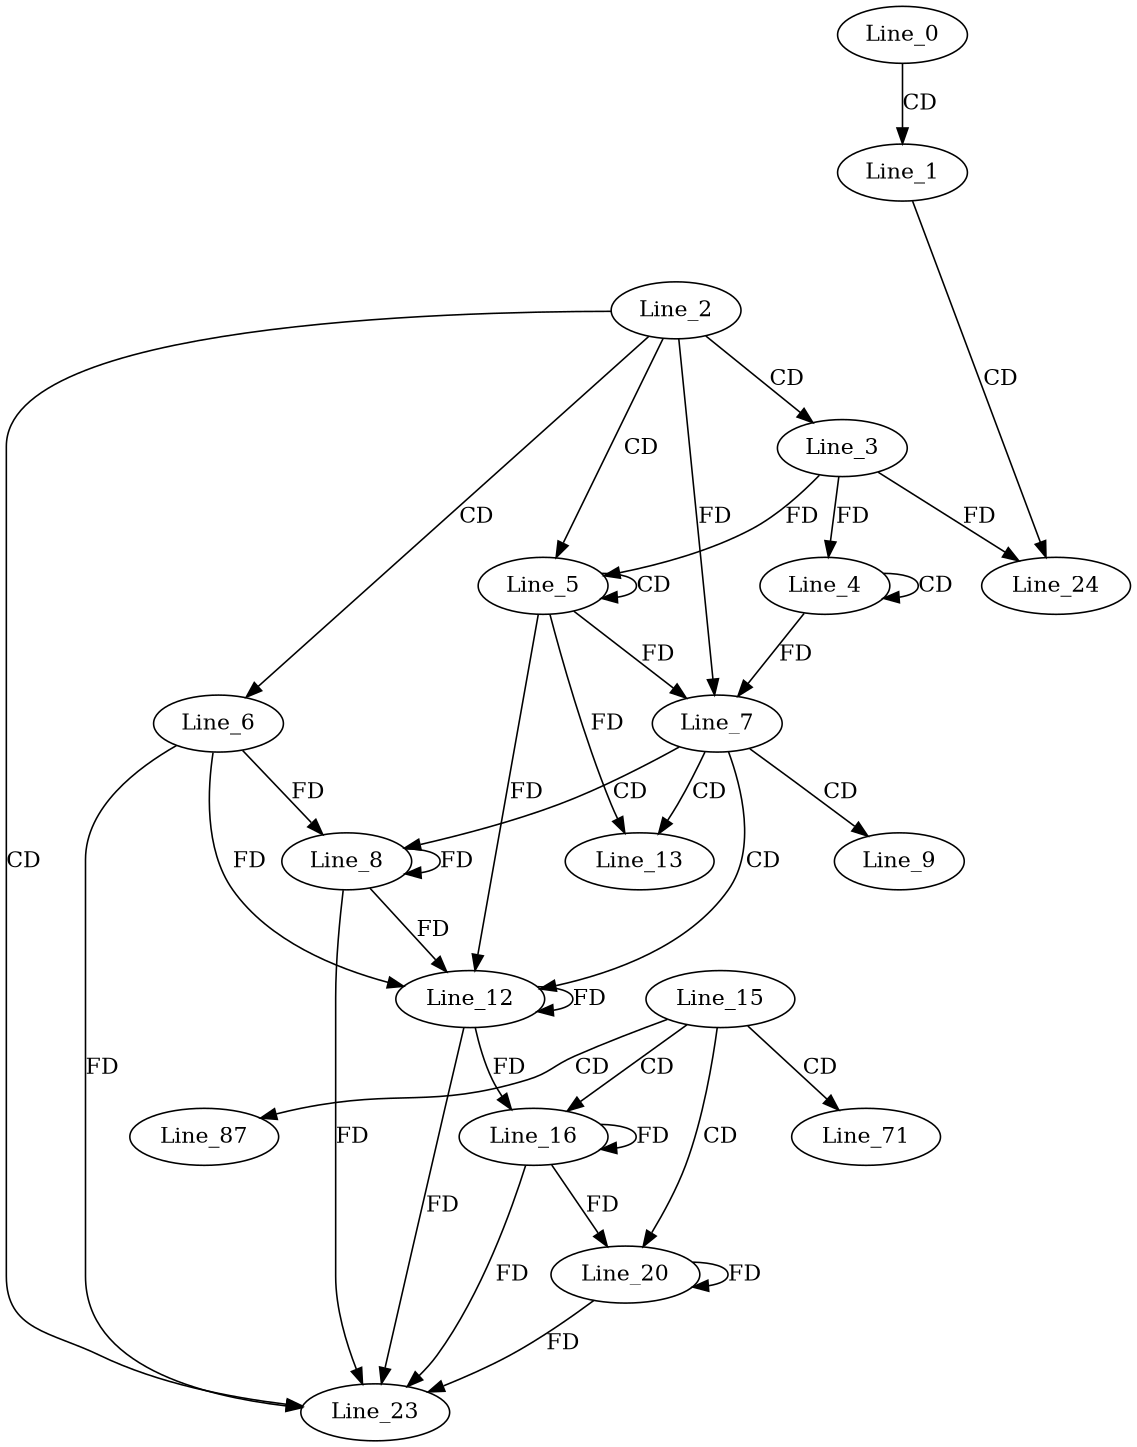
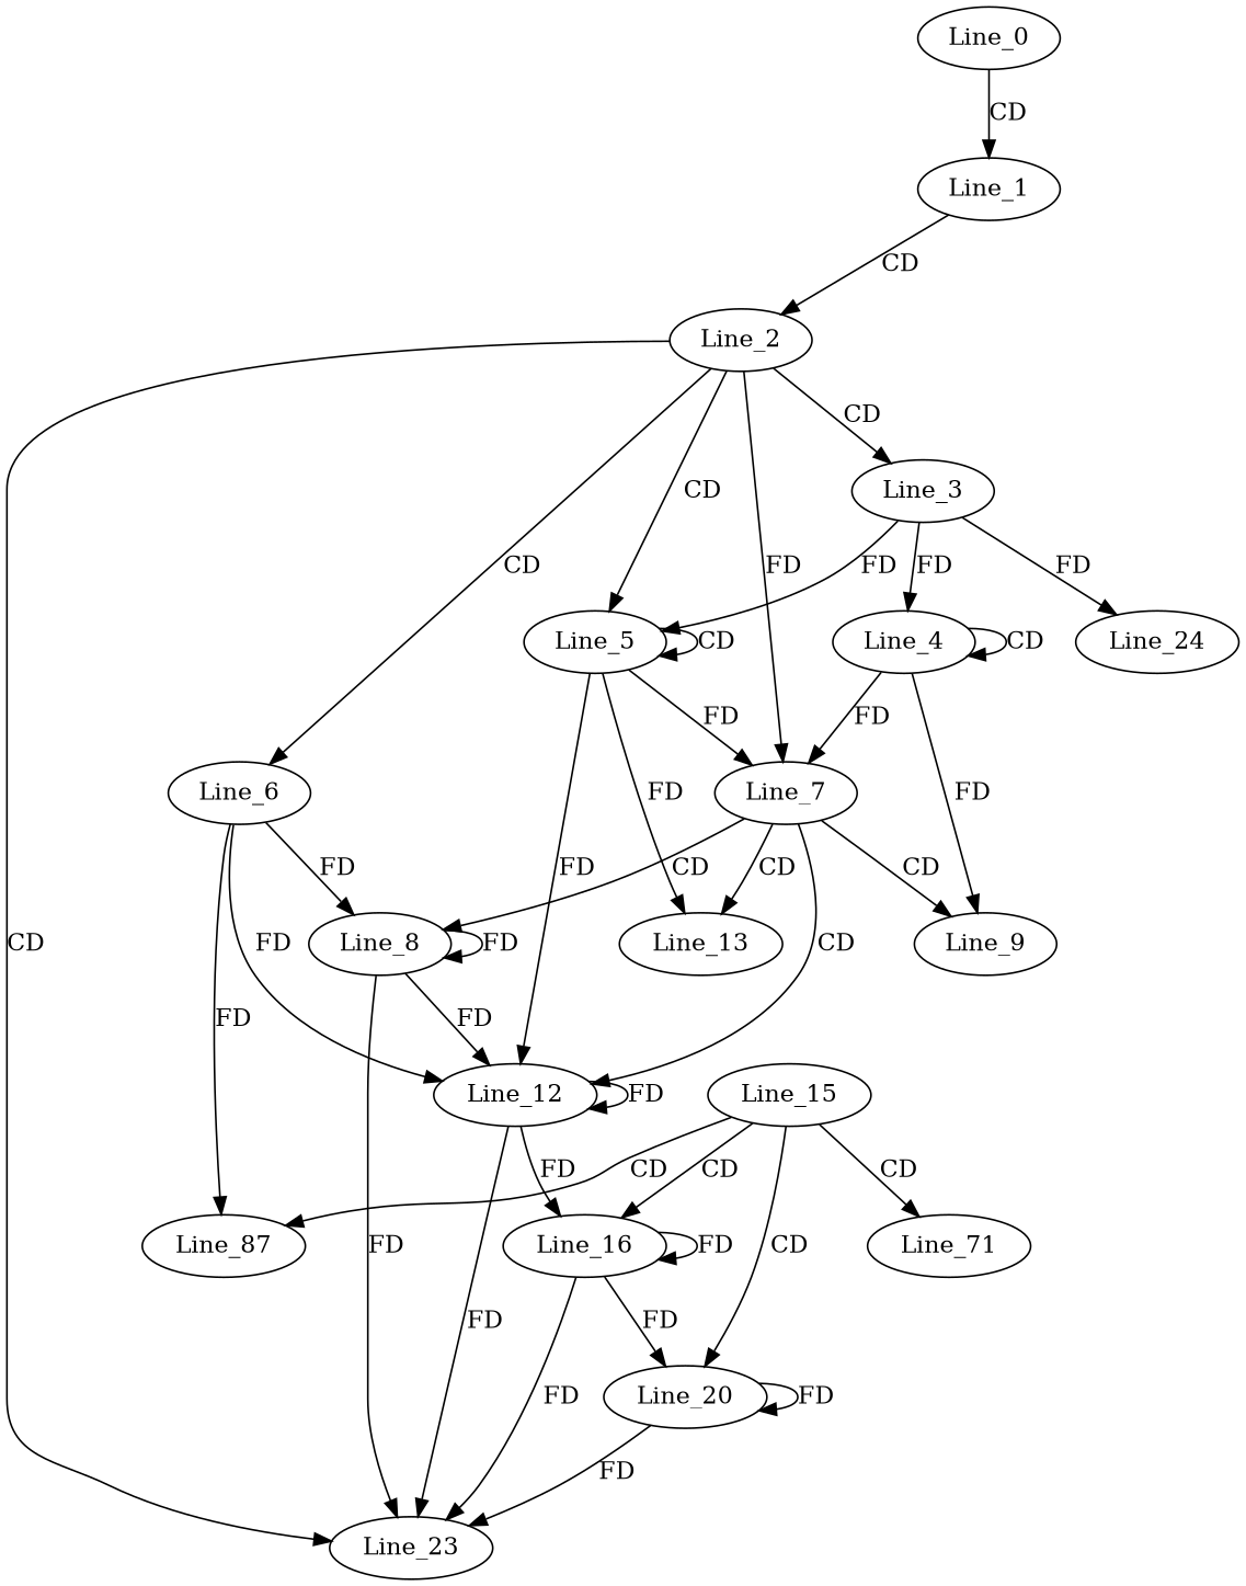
  digraph {
    Line_0
    Line_1
    Line_2
    Line_3
    Line_5
    Line_6
    Line_7
    Line_23
    Line_4
    Line_24
    Line_9
    Line_12
    Line_13
    Line_8
    Line_16
    Line_20
    Line_15
    n18 [label=Line_87]
    n19 [label=Line_71]
    Line_0 -> Line_1 [label=CD]
-   Line_1 -> Line_24 [label=CD]
+   Line_1 -> Line_2 [label=CD]
    Line_2 -> Line_3 [label=CD]
    Line_2 -> Line_5 [label=CD]
    Line_2 -> Line_6 [label=CD]
    Line_2 -> Line_7 [label=FD]
    Line_2 -> Line_23 [label=CD]
    Line_3 -> Line_5 [label=FD]
    Line_3 -> Line_4 [label=FD]
    Line_3 -> Line_24 [label=FD]
    Line_5 -> Line_5 [label=CD]
    Line_5 -> Line_7 [label=FD]
    Line_5 -> Line_12 [label=FD]
    Line_5 -> Line_13 [label=FD]
-   Line_6 -> Line_23 [label=FD]
+   Line_6 -> n18 [label=FD]
    Line_6 -> Line_12 [label=FD]
    Line_6 -> Line_8 [label=FD]
    Line_7 -> Line_9 [label=CD]
    Line_7 -> Line_12 [label=CD]
    Line_7 -> Line_13 [label=CD]
    Line_7 -> Line_8 [label=CD]
    Line_4 -> Line_7 [label=FD]
    Line_4 -> Line_4 [label=CD]
+   Line_4 -> Line_9 [label=FD]
    Line_12 -> Line_23 [label=FD]
    Line_12 -> Line_12 [label=FD]
    Line_12 -> Line_16 [label=FD]
    Line_8 -> Line_23 [label=FD]
    Line_8 -> Line_12 [label=FD]
    Line_8 -> Line_8 [label=FD]
    Line_16 -> Line_23 [label=FD]
    Line_16 -> Line_16 [label=FD]
    Line_16 -> Line_20 [label=FD]
    Line_20 -> Line_23 [label=FD]
    Line_20 -> Line_20 [label=FD]
    Line_15 -> Line_16 [label=CD]
    Line_15 -> Line_20 [label=CD]
    Line_15 -> n18 [label=CD]
    Line_15 -> n19 [label=CD]
  }
